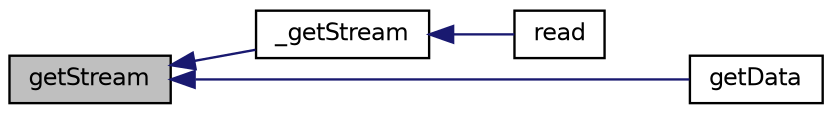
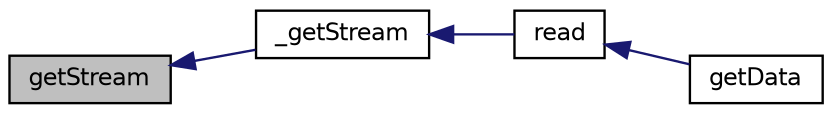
  digraph {
    rankdir=LR
    node [color=black fillcolor=white fontname=Helvetica fontsize=10 shape=record style=filled]
    edge [color=midnightblue dir=back fontname=Helvetica fontsize=10 labelfontname=Helvetica labelfontsize=10 style=solid]
    n1 [fillcolor=grey75 fontcolor=black height=0.2 label=getStream width=0.4]
    n2 [height=0.2 label=_getStream width=0.4]
    n3 [height=0.2 label=getData width=0.4]
    n4 [height=0.2 label=read width=0.4]
    n1 -> n2
-   n1 -> n3
+   n4 -> n3
    n2 -> n4
  }
